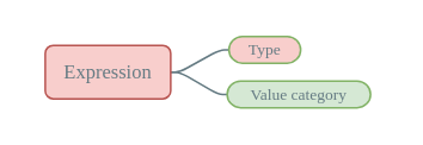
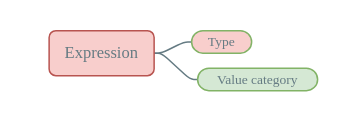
  <mxCell id="0" />
  <mxCell id="1" parent="0" />
  <mxCell id="2" value="" style="edgeStyle=entityRelationEdgeStyle;startArrow=none;endArrow=none;segment=10;exitX=1;exitY=0.5;exitDx=0;exitDy=0;strokeWidth=2;endSize=6;shadow=0;comic=0;strokeColor=#657B83;" parent="1" source="5" target="6" edge="1"><mxGeometry relative="1" as="geometry"><mxPoint x="190" y="80" as="sourcePoint" /></mxGeometry></mxCell>
  <mxCell id="3" value="" style="edgeStyle=entityRelationEdgeStyle;startArrow=none;endArrow=none;segment=10;exitX=1;exitY=0.5;exitDx=0;exitDy=0;strokeWidth=2;endSize=6;shadow=0;comic=0;entryX=0;entryY=0.5;entryDx=0;entryDy=0;elbow=vertical;strokeColor=#657B83;" parent="1" source="5" target="7" edge="1"><mxGeometry relative="1" as="geometry"><mxPoint x="190" y="80" as="sourcePoint" /><mxPoint x="350" y="45" as="targetPoint" /></mxGeometry></mxCell>
  <mxCell id="4" value="" style="rounded=0;whiteSpace=wrap;html=1;fillColor=none;strokeColor=none;" parent="1" vertex="1"><mxGeometry x="20" y="20" width="430" height="120" as="geometry" /></mxCell>
- <mxCell id="5" value="&lt;span style=&quot;font-family: &amp;#34;ubuntu&amp;#34;&quot;&gt;&lt;font color=&quot;#657b83&quot; size=&quot;1&quot;&gt;&lt;span style=&quot;font-size: 22px&quot;&gt;Expression&lt;/span&gt;&lt;/font&gt;&lt;/span&gt;" style="rounded=1;whiteSpace=wrap;html=1;fillColor=#f8cecc;strokeColor=#b85450;strokeWidth=2;" parent="1" vertex="1"><mxGeometry x="50" y="50" width="140" height="60" as="geometry" /></mxCell>
+ <mxCell id="5" value="&lt;span style=&quot;font-family: &amp;#34;ubuntu&amp;#34;&quot;&gt;&lt;font color=&quot;#657b83&quot; size=&quot;1&quot;&gt;&lt;span style=&quot;font-size: 22px&quot;&gt;Expression&lt;/span&gt;&lt;/font&gt;&lt;/span&gt;" style="rounded=1;whiteSpace=wrap;html=1;fillColor=#f8cecc;strokeColor=#b85450;strokeWidth=2;" parent="1" vertex="1"><mxGeometry x="65" y="40" width="140" height="60" as="geometry" /></mxCell>
  <mxCell id="6" value="&lt;font style=&quot;font-size: 18px&quot; face=&quot;Ubuntu&quot; color=&quot;#657b83&quot;&gt;Type&lt;/font&gt;" style="whiteSpace=wrap;html=1;rounded=1;arcSize=50;align=center;verticalAlign=middle;strokeWidth=2;autosize=1;spacing=4;treeFolding=1;treeMoving=1;newEdgeStyle={&quot;edgeStyle&quot;:&quot;entityRelationEdgeStyle&quot;,&quot;startArrow&quot;:&quot;none&quot;,&quot;endArrow&quot;:&quot;none&quot;,&quot;segment&quot;:10,&quot;curved&quot;:1};fillColor=#f8cecc;strokeColor=#82b366;" parent="1" vertex="1"><mxGeometry x="255" y="40" width="80" height="30" as="geometry" /></mxCell>
- <mxCell id="7" value="&lt;font style=&quot;font-size: 18px&quot; face=&quot;Ubuntu&quot; color=&quot;#657b83&quot;&gt;Value category&lt;/font&gt;" style="whiteSpace=wrap;html=1;rounded=1;arcSize=50;align=center;verticalAlign=middle;strokeWidth=2;autosize=1;spacing=4;treeFolding=1;treeMoving=1;newEdgeStyle={&quot;edgeStyle&quot;:&quot;entityRelationEdgeStyle&quot;,&quot;startArrow&quot;:&quot;none&quot;,&quot;endArrow&quot;:&quot;none&quot;,&quot;segment&quot;:10,&quot;curved&quot;:1};fillColor=#d5e8d4;strokeColor=#82b366;fontFamily=Ubuntu;FType=g;" parent="1" vertex="1"><mxGeometry x="253" y="90" width="160" height="30" as="geometry" /></mxCell>
+ <mxCell id="7" value="&lt;font style=&quot;font-size: 18px&quot; face=&quot;Ubuntu&quot; color=&quot;#657b83&quot;&gt;Value category&lt;/font&gt;" style="whiteSpace=wrap;html=1;rounded=1;arcSize=50;align=center;verticalAlign=middle;strokeWidth=2;autosize=1;spacing=4;treeFolding=1;treeMoving=1;newEdgeStyle={&quot;edgeStyle&quot;:&quot;entityRelationEdgeStyle&quot;,&quot;startArrow&quot;:&quot;none&quot;,&quot;endArrow&quot;:&quot;none&quot;,&quot;segment&quot;:10,&quot;curved&quot;:1};fillColor=#d5e8d4;strokeColor=#82b366;fontFamily=Ubuntu;FType=g;" parent="1" vertex="1"><mxGeometry x="263" y="90" width="160" height="30" as="geometry" /></mxCell>
